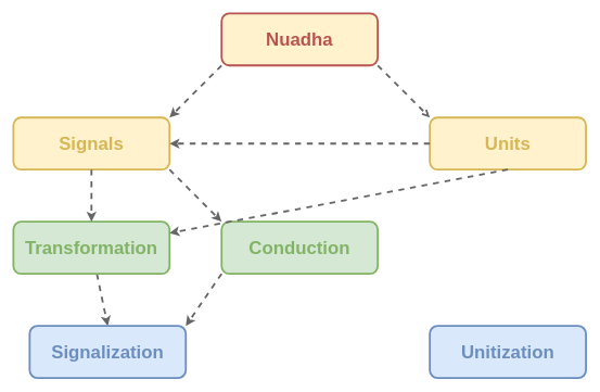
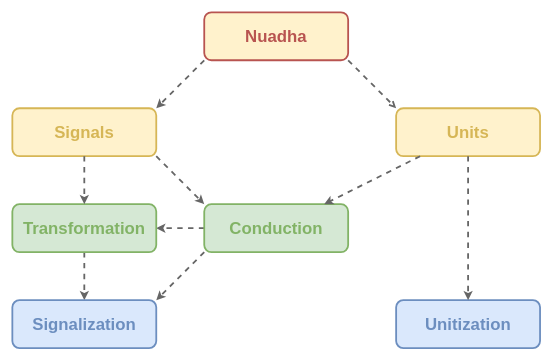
  <mxCell id="0" />
  <mxCell id="1" parent="0" />
  <mxCell id="2" value="" style="endArrow=classic;html=1;fillColor=#f8cecc;strokeColor=#666666;strokeWidth=3;dashed=1;entryX=0.5;entryY=0;entryDx=0;entryDy=0;" edge="1" parent="1" source="6" target="5"><mxGeometry width="50" height="50" relative="1" as="geometry"><mxPoint x="-180" y="260" as="sourcePoint" /><mxPoint x="-180" y="180" as="targetPoint" /></mxGeometry></mxCell>
  <mxCell id="3" value="" style="endArrow=classic;html=1;fillColor=#f8cecc;strokeColor=#666666;strokeWidth=3;dashed=1;exitX=0;exitY=1;exitDx=0;exitDy=0;entryX=1;entryY=0;entryDx=0;entryDy=0;" edge="1" parent="1" source="8" target="5"><mxGeometry width="50" height="50" relative="1" as="geometry"><mxPoint x="300" y="260" as="sourcePoint" /><mxPoint x="330" y="330" as="targetPoint" /></mxGeometry></mxCell>
- <mxCell id="5" value="&lt;font size=&quot;1&quot; color=&quot;#6c8ebf&quot;&gt;&lt;b style=&quot;font-size: 28px&quot;&gt;Signalization&lt;/b&gt;&lt;/font&gt;" style="rounded=1;whiteSpace=wrap;html=1;fillColor=#dae8fc;strokeColor=#6c8ebf;strokeWidth=3;" vertex="1" parent="1"><mxGeometry x="45" y="500" width="240" height="80" as="geometry" /></mxCell>
+ <mxCell id="4" value="" style="endArrow=classic;html=1;fillColor=#f8cecc;strokeColor=#666666;strokeWidth=3;dashed=1;exitX=0;exitY=0.5;exitDx=0;exitDy=0;entryX=1;entryY=0.5;entryDx=0;entryDy=0;" edge="1" parent="1" source="8" target="6"><mxGeometry width="50" height="50" relative="1" as="geometry"><mxPoint x="350" y="310" as="sourcePoint" /><mxPoint x="270" y="390" as="targetPoint" /></mxGeometry></mxCell>
+ <mxCell id="5" value="&lt;font size=&quot;1&quot; color=&quot;#6c8ebf&quot;&gt;&lt;b style=&quot;font-size: 28px&quot;&gt;Signalization&lt;/b&gt;&lt;/font&gt;" style="rounded=1;whiteSpace=wrap;html=1;fillColor=#dae8fc;strokeColor=#6c8ebf;strokeWidth=3;" vertex="1" parent="1"><mxGeometry x="20" y="500" width="240" height="80" as="geometry" /></mxCell>
  <mxCell id="6" value="&lt;font size=&quot;1&quot; color=&quot;#82b366&quot;&gt;&lt;b style=&quot;font-size: 28px&quot;&gt;Transformation&lt;/b&gt;&lt;/font&gt;" style="rounded=1;whiteSpace=wrap;html=1;fillColor=#d5e8d4;strokeColor=#82b366;strokeWidth=3;" vertex="1" parent="1"><mxGeometry x="20" y="340" width="240" height="80" as="geometry" /></mxCell>
  <mxCell id="7" value="&lt;font color=&quot;#6c8ebf&quot; size=&quot;1&quot;&gt;&lt;b style=&quot;font-size: 28px;&quot;&gt;Unitization&lt;/b&gt;&lt;/font&gt;" style="rounded=1;whiteSpace=wrap;html=1;fillColor=#dae8fc;strokeColor=#6c8ebf;strokeWidth=3;" vertex="1" parent="1"><mxGeometry x="660" y="500" width="240" height="80" as="geometry" /></mxCell>
  <mxCell id="8" value="&lt;font size=&quot;1&quot; color=&quot;#82b366&quot;&gt;&lt;b style=&quot;font-size: 28px&quot;&gt;Conduction&lt;/b&gt;&lt;/font&gt;" style="rounded=1;whiteSpace=wrap;html=1;fillColor=#d5e8d4;strokeColor=#82b366;strokeWidth=3;" vertex="1" parent="1"><mxGeometry x="340" y="340" width="240" height="80" as="geometry" /></mxCell>
  <mxCell id="9" value="&lt;font size=&quot;1&quot; color=&quot;#d6b656&quot;&gt;&lt;b style=&quot;font-size: 28px&quot;&gt;Units&lt;/b&gt;&lt;/font&gt;" style="rounded=1;whiteSpace=wrap;html=1;fillColor=#fff2cc;strokeColor=#d6b656;strokeWidth=3;" vertex="1" parent="1"><mxGeometry x="660" y="180" width="240" height="80" as="geometry" /></mxCell>
  <mxCell id="10" value="&lt;font size=&quot;1&quot; color=&quot;#b85450&quot;&gt;&lt;b style=&quot;font-size: 28px&quot;&gt;Nuadha&lt;/b&gt;&lt;/font&gt;" style="rounded=1;whiteSpace=wrap;html=1;fillColor=#fff2cc;strokeColor=#b85450;strokeWidth=3;" vertex="1" parent="1"><mxGeometry x="340" y="20" width="240" height="80" as="geometry" /></mxCell>
  <mxCell id="11" value="&lt;b style=&quot;color: rgb(214, 182, 86); font-size: 28px;&quot;&gt;Signals&lt;/b&gt;" style="rounded=1;whiteSpace=wrap;html=1;fillColor=#fff2cc;strokeColor=#d6b656;strokeWidth=3;" vertex="1" parent="1"><mxGeometry x="20" y="180" width="240" height="80" as="geometry" /></mxCell>
  <mxCell id="12" value="" style="endArrow=classic;html=1;fillColor=#f8cecc;strokeColor=#666666;strokeWidth=3;dashed=1;exitX=1;exitY=1;exitDx=0;exitDy=0;entryX=0;entryY=0;entryDx=0;entryDy=0;" edge="1" parent="1" source="11" target="8"><mxGeometry width="50" height="50" relative="1" as="geometry"><mxPoint x="350" y="310" as="sourcePoint" /><mxPoint x="270" y="390" as="targetPoint" /></mxGeometry></mxCell>
  <mxCell id="13" value="" style="endArrow=classic;html=1;fillColor=#f8cecc;strokeColor=#666666;strokeWidth=3;dashed=1;exitX=0.5;exitY=1;exitDx=0;exitDy=0;entryX=0.5;entryY=0;entryDx=0;entryDy=0;" edge="1" parent="1" source="11" target="6"><mxGeometry width="50" height="50" relative="1" as="geometry"><mxPoint x="470" y="390" as="sourcePoint" /><mxPoint x="470" y="310" as="targetPoint" /></mxGeometry></mxCell>
- <mxCell id="14" value="" style="endArrow=classic;html=1;fillColor=#f8cecc;strokeColor=#666666;strokeWidth=3;dashed=1;entryX=1;entryY=0.5;entryDx=0;entryDy=0;" edge="1" parent="1" source="9" target="11"><mxGeometry width="50" height="50" relative="1" as="geometry"><mxPoint x="350" y="430" as="sourcePoint" /><mxPoint x="270" y="430" as="targetPoint" /></mxGeometry></mxCell>
- <mxCell id="15" value="" style="endArrow=classic;html=1;fillColor=#f8cecc;strokeColor=#666666;strokeWidth=3;dashed=1;exitX=0.5;exitY=1;exitDx=0;exitDy=0;" edge="1" parent="1" source="9" target="6"><mxGeometry width="50" height="50" relative="1" as="geometry"><mxPoint x="470" y="550" as="sourcePoint" /><mxPoint x="470" y="470" as="targetPoint" /></mxGeometry></mxCell>
+ <mxCell id="14" value="" style="endArrow=classic;html=1;fillColor=#f8cecc;strokeColor=#666666;strokeWidth=3;dashed=1;" edge="1" parent="1" source="9" target="8"><mxGeometry width="50" height="50" relative="1" as="geometry"><mxPoint x="350" y="430" as="sourcePoint" /><mxPoint x="270" y="430" as="targetPoint" /></mxGeometry></mxCell>
+ <mxCell id="15" value="" style="endArrow=classic;html=1;fillColor=#f8cecc;strokeColor=#666666;strokeWidth=3;dashed=1;exitX=0.5;exitY=1;exitDx=0;exitDy=0;" edge="1" parent="1" source="9" target="7"><mxGeometry width="50" height="50" relative="1" as="geometry"><mxPoint x="470" y="550" as="sourcePoint" /><mxPoint x="470" y="470" as="targetPoint" /></mxGeometry></mxCell>
  <mxCell id="16" value="" style="endArrow=classic;html=1;fillColor=#f8cecc;strokeColor=#666666;strokeWidth=3;dashed=1;entryX=1;entryY=0;entryDx=0;entryDy=0;exitX=0;exitY=1;exitDx=0;exitDy=0;" edge="1" parent="1" source="10" target="11"><mxGeometry width="50" height="50" relative="1" as="geometry"><mxPoint x="670" y="230" as="sourcePoint" /><mxPoint x="270" y="230" as="targetPoint" /></mxGeometry></mxCell>
  <mxCell id="17" value="" style="endArrow=open;html=1;fillColor=#f8cecc;strokeColor=#666666;strokeWidth=3;dashed=1;entryX=0;entryY=0;entryDx=0;entryDy=0;exitX=1;exitY=1;exitDx=0;exitDy=0;" edge="1" parent="1" source="10" target="9"><mxGeometry width="50" height="50" relative="1" as="geometry"><mxPoint x="350" y="110" as="sourcePoint" /><mxPoint x="270" y="190" as="targetPoint" /></mxGeometry></mxCell>
